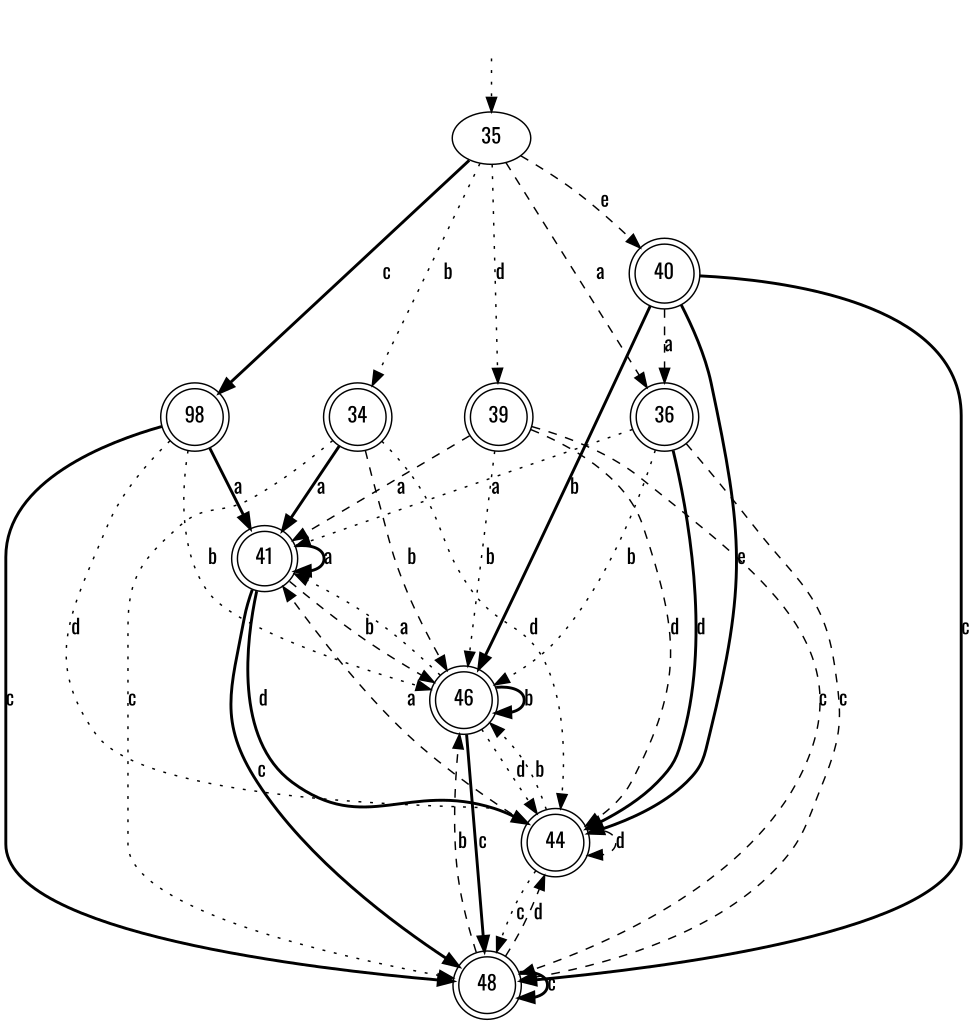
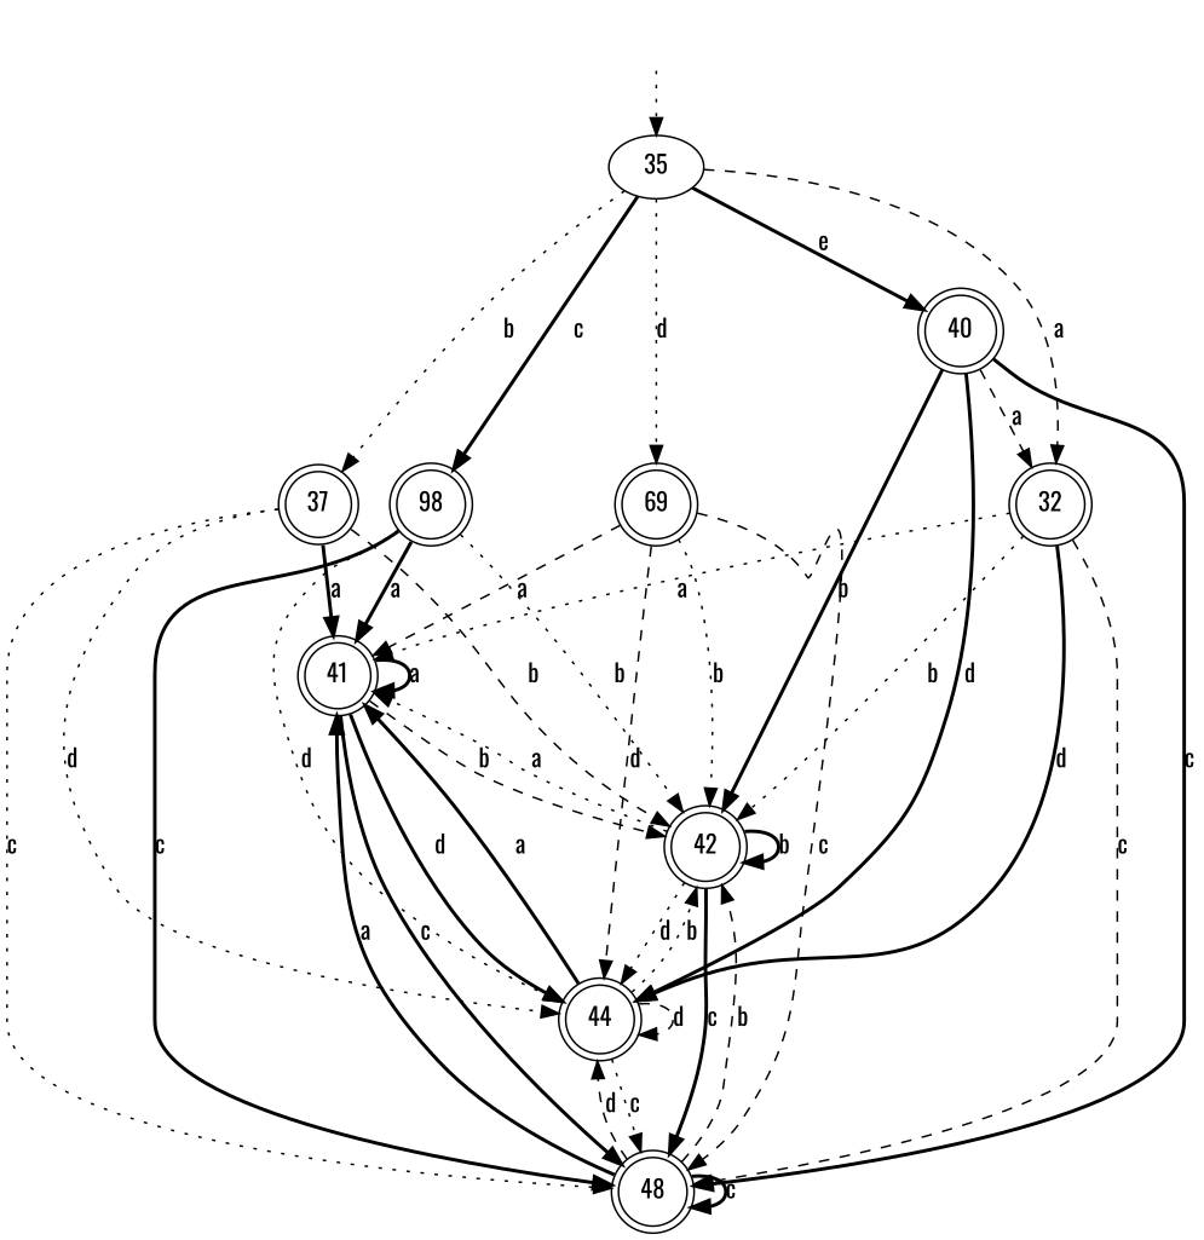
  digraph {
    fontname=Oswald
    node [fontname=Oswald shape=doublecircle]
    edge [fontname=Oswald style=bold]
    n1 [label=35 shape=""]
-   n2 [label=36]
-   n3 [label=34]
+   n2 [label=32]
+   n3 [label=37]
    n4 [label=98]
-   n5 [label=39]
+   n5 [label=69]
    n6 [label=40]
    n7 [label=41]
-   n8 [label=46]
+   n8 [label=42]
    n9 [label=48]
    n10 [label=44]
    "" [shape=plaintext]
    n1 -> n2 [label=a style=dashed]
    n1 -> n3 [label=b style=dotted]
    n1 -> n4 [label=c]
    n1 -> n5 [label=d style=dotted]
-   n1 -> n6 [label=e style=dashed]
+   n1 -> n6 [label=e]
    n2 -> n7 [label=a style=dotted]
    n2 -> n8 [label=b style=dotted]
    n2 -> n9 [label=c style=dashed]
    n2 -> n10 [label=d]
    n3 -> n7 [label=a]
    n3 -> n8 [label=b style=dashed]
    n3 -> n9 [label=c style=dotted]
    n3 -> n10 [label=d style=dotted]
    n4 -> n7 [label=a]
    n4 -> n8 [label=b style=dotted]
    n4 -> n9 [label=c]
    n4 -> n10 [label=d style=dotted]
    n5 -> n7 [label=a style=dashed]
    n5 -> n8 [label=b style=dotted]
    n5 -> n9 [label=c style=dashed]
    n5 -> n10 [label=d style=dashed]
    n6 -> n2 [label=a style=dashed]
    n6 -> n8 [label=b]
    n6 -> n9 [label=c]
-   n6 -> n10 [label=e]
+   n6 -> n10 [label=d]
    n7 -> n7 [label=a]
    n7 -> n8 [label=b style=dashed]
    n7 -> n9 [label=c]
    n7 -> n10 [label=d]
    n8 -> n7 [label=a style=dotted]
    n8 -> n8 [label=b]
    n8 -> n9 [label=c]
    n8 -> n10 [label=d style=dotted]
+   n9 -> n7 [label=a]
    n9 -> n8 [label=b style=dashed]
    n9 -> n9 [label=c]
    n9 -> n10 [label=d style=dashed]
-   n10 -> n7 [label=a style=dashed]
+   n10 -> n7 [label=a]
    n10 -> n8 [label=b style=dotted]
    n10 -> n9 [label=c style=dotted]
    n10 -> n10 [label=d style=dashed]
    "" -> n1 [style=dotted]
  }
